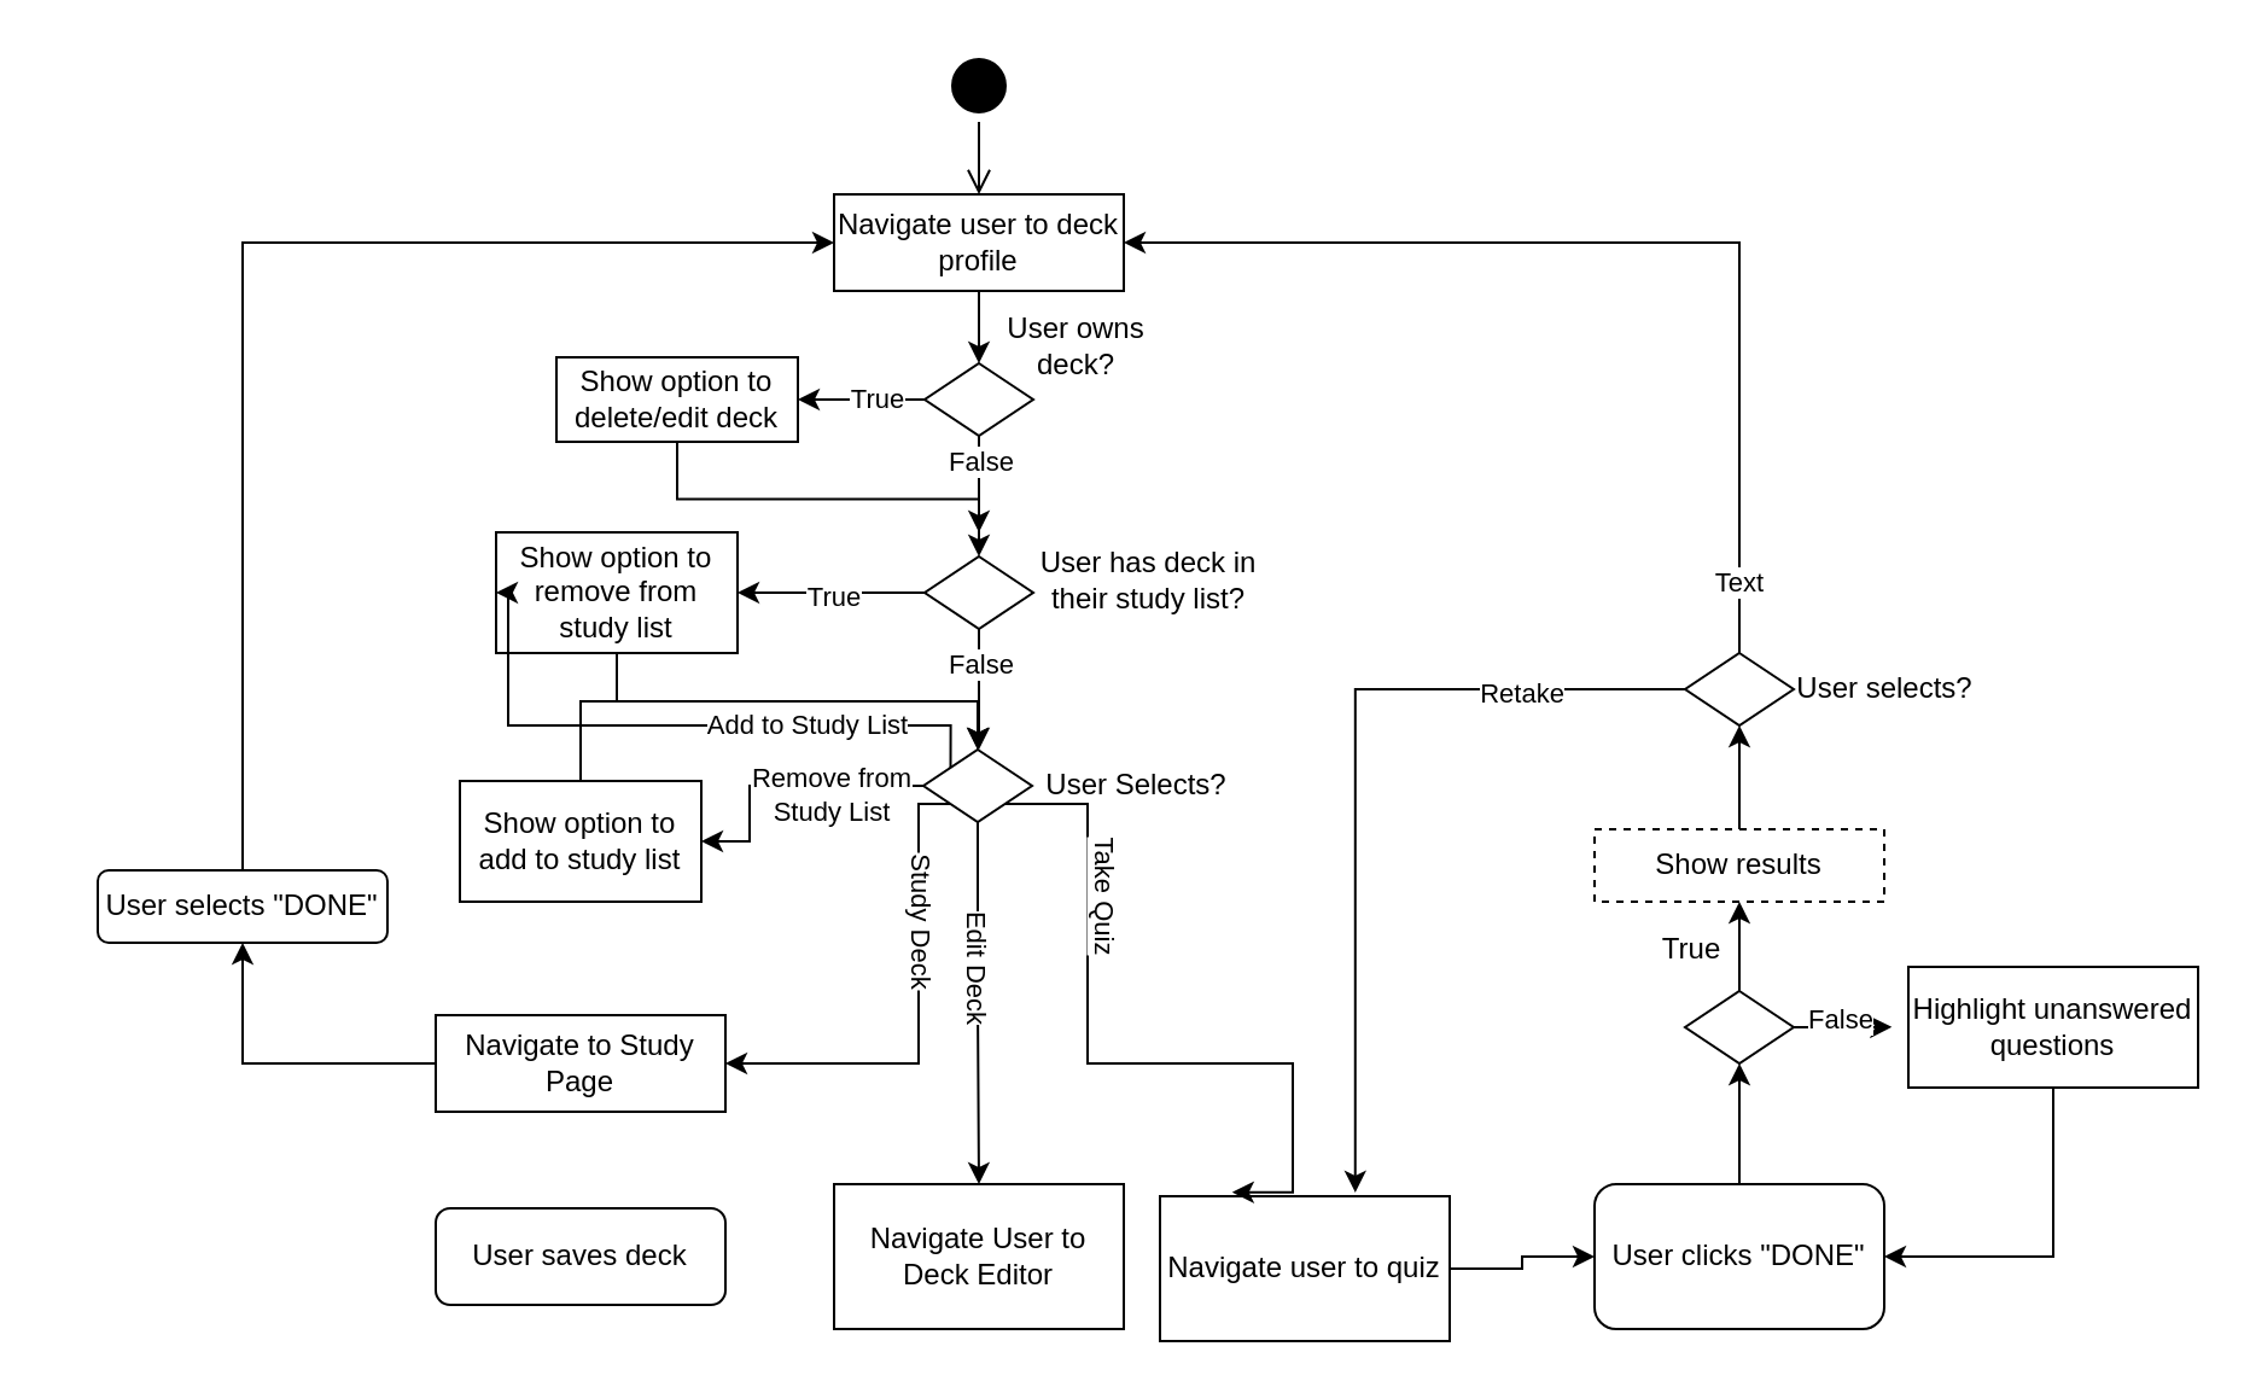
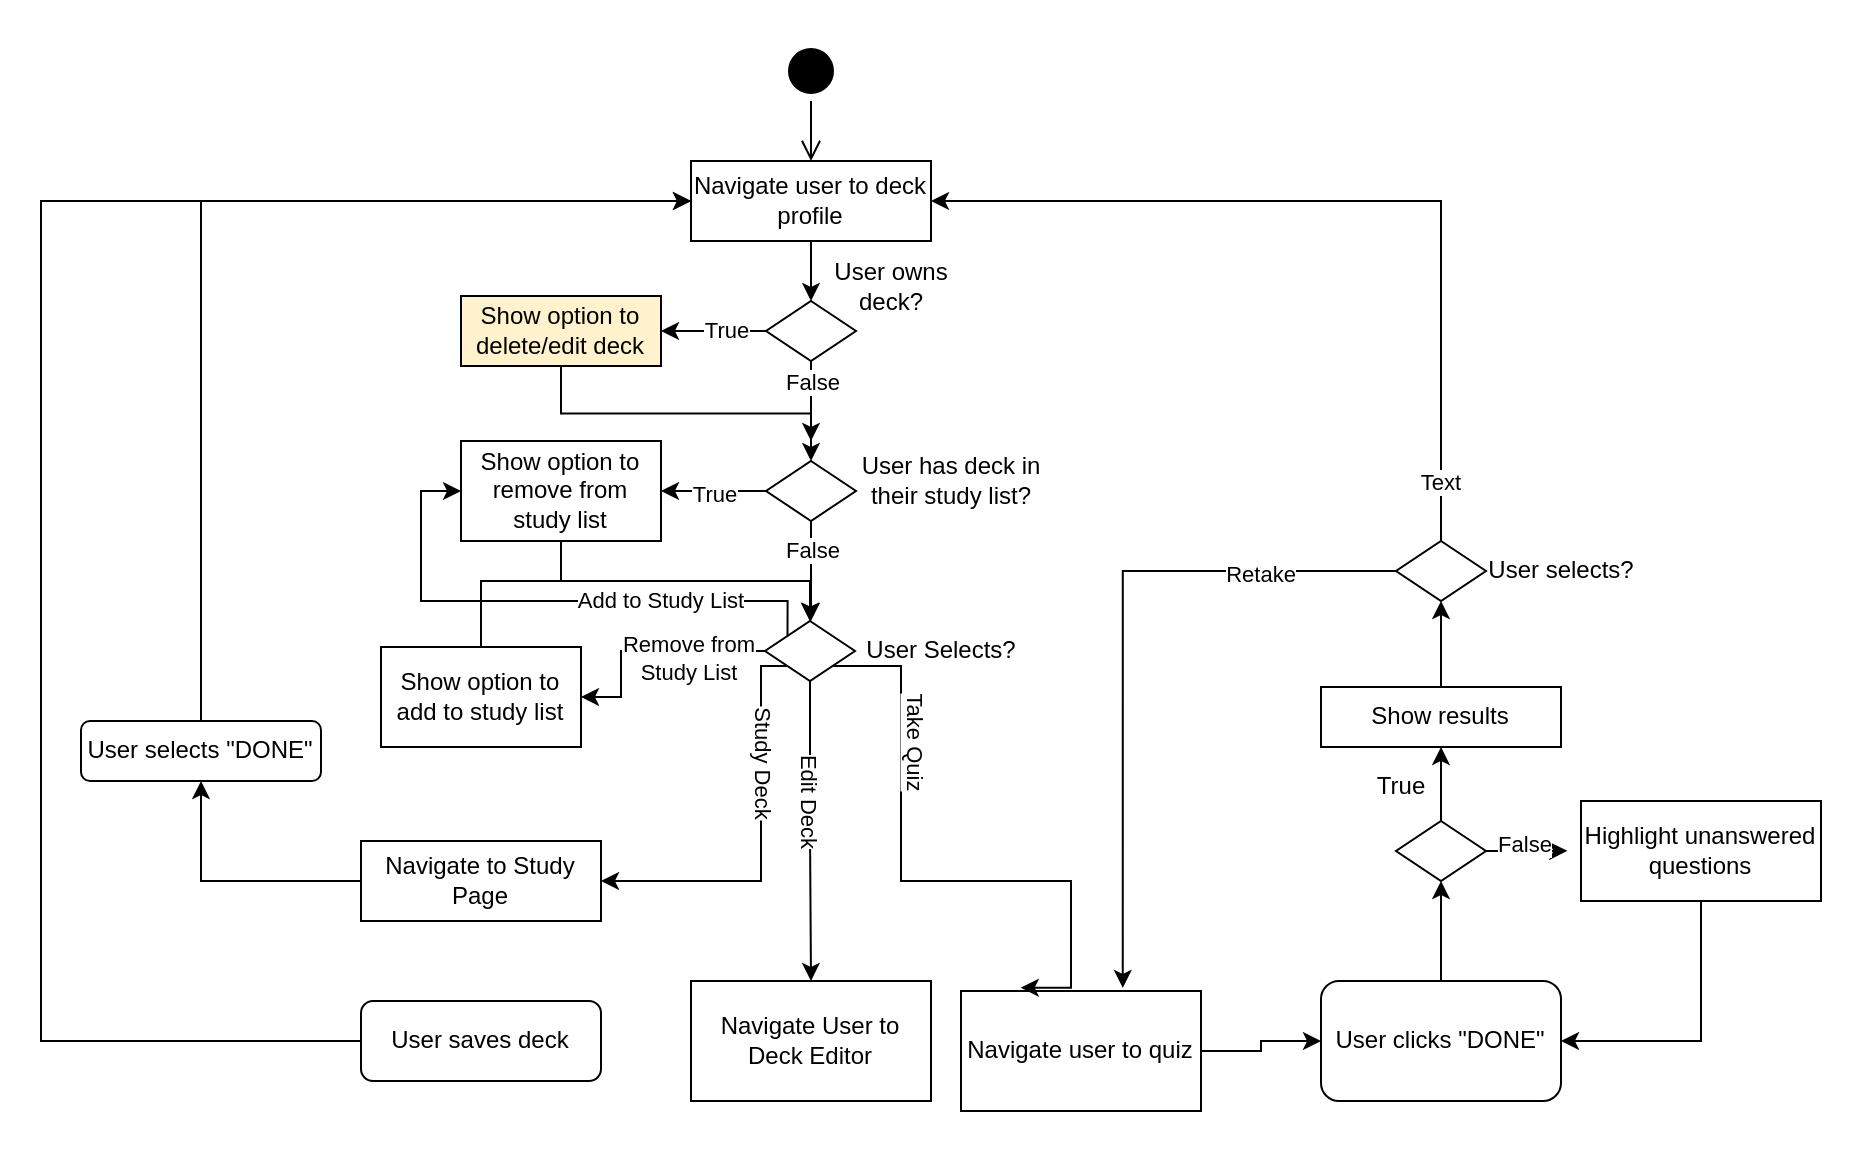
  <mxCell id="0" />
  <mxCell id="1" parent="0" />
  <mxCell id="2" value="" style="ellipse;html=1;shape=startState;fillColor=#000000;strokeColor=#000000;" vertex="1" parent="1"><mxGeometry x="390" y="20" width="30" height="30" as="geometry" /></mxCell>
  <mxCell id="3" value="" style="edgeStyle=orthogonalEdgeStyle;html=1;verticalAlign=bottom;endArrow=open;endSize=8;strokeColor=#000000;rounded=0;" edge="1" source="2" parent="1"><mxGeometry relative="1" as="geometry"><mxPoint x="405" y="80" as="targetPoint" /></mxGeometry></mxCell>
  <mxCell id="4" style="edgeStyle=orthogonalEdgeStyle;rounded=0;orthogonalLoop=1;jettySize=auto;html=1;exitX=0.5;exitY=1;exitDx=0;exitDy=0;" edge="1" parent="1" source="5" target="10"><mxGeometry relative="1" as="geometry" /></mxCell>
  <mxCell id="5" value="Navigate user to deck profile" style="whiteSpace=wrap;html=1;" vertex="1" parent="1"><mxGeometry x="345" y="80" width="120" height="40" as="geometry" /></mxCell>
  <mxCell id="6" style="edgeStyle=orthogonalEdgeStyle;rounded=0;orthogonalLoop=1;jettySize=auto;html=1;exitX=0;exitY=0.5;exitDx=0;exitDy=0;entryX=1;entryY=0.5;entryDx=0;entryDy=0;" edge="1" parent="1" source="10" target="13"><mxGeometry relative="1" as="geometry" /></mxCell>
  <mxCell id="7" value="True" style="edgeLabel;html=1;align=center;verticalAlign=middle;resizable=0;points=[];" vertex="1" connectable="0" parent="6"><mxGeometry x="-0.244" y="-1" relative="1" as="geometry"><mxPoint as="offset" /></mxGeometry></mxCell>
  <mxCell id="8" style="edgeStyle=orthogonalEdgeStyle;rounded=0;orthogonalLoop=1;jettySize=auto;html=1;exitX=0.5;exitY=1;exitDx=0;exitDy=0;" edge="1" parent="1" source="10"><mxGeometry relative="1" as="geometry"><mxPoint x="405" y="220" as="targetPoint" /></mxGeometry></mxCell>
  <mxCell id="9" value="False" style="edgeLabel;html=1;align=center;verticalAlign=middle;resizable=0;points=[];" vertex="1" connectable="0" parent="8"><mxGeometry x="-0.506" relative="1" as="geometry"><mxPoint as="offset" /></mxGeometry></mxCell>
  <mxCell id="10" value="" style="rhombus;whiteSpace=wrap;html=1;" vertex="1" parent="1"><mxGeometry x="382.5" y="150" width="45" height="30" as="geometry" /></mxCell>
  <mxCell id="11" value="User owns&lt;div&gt;deck?&lt;/div&gt;" style="text;html=1;align=center;verticalAlign=middle;resizable=0;points=[];autosize=1;strokeColor=none;fillColor=none;" vertex="1" parent="1"><mxGeometry x="405" y="123" width="80" height="40" as="geometry" /></mxCell>
  <mxCell id="12" style="edgeStyle=orthogonalEdgeStyle;rounded=0;orthogonalLoop=1;jettySize=auto;html=1;exitX=0.5;exitY=1;exitDx=0;exitDy=0;" edge="1" parent="1" source="13" target="18"><mxGeometry relative="1" as="geometry" /></mxCell>
- <mxCell id="13" value="Show option to&lt;div&gt;delete/edit deck&lt;/div&gt;" style="rounded=0;whiteSpace=wrap;html=1;" vertex="1" parent="1"><mxGeometry x="230" y="147.5" width="100" height="35" as="geometry" /></mxCell>
+ <mxCell id="13" value="Show option to&lt;div&gt;delete/edit deck&lt;/div&gt;" style="rounded=0;whiteSpace=wrap;html=1;fillColor=#fff2cc;" vertex="1" parent="1"><mxGeometry x="230" y="147.5" width="100" height="35" as="geometry" /></mxCell>
  <mxCell id="14" style="edgeStyle=orthogonalEdgeStyle;rounded=0;orthogonalLoop=1;jettySize=auto;html=1;exitX=0;exitY=0.5;exitDx=0;exitDy=0;entryX=1;entryY=0.5;entryDx=0;entryDy=0;" edge="1" parent="1" source="18" target="21"><mxGeometry relative="1" as="geometry" /></mxCell>
  <mxCell id="15" value="True" style="edgeLabel;html=1;align=center;verticalAlign=middle;resizable=0;points=[];" vertex="1" connectable="0" parent="14"><mxGeometry x="-0.016" y="1" relative="1" as="geometry"><mxPoint as="offset" /></mxGeometry></mxCell>
  <mxCell id="16" style="edgeStyle=orthogonalEdgeStyle;rounded=0;orthogonalLoop=1;jettySize=auto;html=1;exitX=0.5;exitY=1;exitDx=0;exitDy=0;" edge="1" parent="1" source="18"><mxGeometry relative="1" as="geometry"><mxPoint x="405" y="310" as="targetPoint" /></mxGeometry></mxCell>
  <mxCell id="17" value="False" style="edgeLabel;html=1;align=center;verticalAlign=middle;resizable=0;points=[];" vertex="1" connectable="0" parent="16"><mxGeometry x="-0.446" relative="1" as="geometry"><mxPoint as="offset" /></mxGeometry></mxCell>
  <mxCell id="18" value="" style="rhombus;whiteSpace=wrap;html=1;" vertex="1" parent="1"><mxGeometry x="382.5" y="230" width="45" height="30" as="geometry" /></mxCell>
  <mxCell id="19" value="User has deck in&lt;div&gt;their study list?&lt;/div&gt;" style="text;html=1;align=center;verticalAlign=middle;resizable=0;points=[];autosize=1;strokeColor=none;fillColor=none;" vertex="1" parent="1"><mxGeometry x="420" y="220" width="110" height="40" as="geometry" /></mxCell>
  <mxCell id="20" style="edgeStyle=orthogonalEdgeStyle;rounded=0;orthogonalLoop=1;jettySize=auto;html=1;exitX=0.5;exitY=1;exitDx=0;exitDy=0;entryX=0.5;entryY=0;entryDx=0;entryDy=0;" edge="1" parent="1" source="21" target="30"><mxGeometry relative="1" as="geometry" /></mxCell>
- <mxCell id="21" value="Show option to remove from study list" style="rounded=0;whiteSpace=wrap;html=1;" vertex="1" parent="1"><mxGeometry x="205" y="220" width="100" height="50" as="geometry" /></mxCell>
+ <mxCell id="21" value="Show option to remove from study list" style="rounded=0;whiteSpace=wrap;html=1;" vertex="1" parent="1"><mxGeometry x="230" y="220" width="100" height="50" as="geometry" /></mxCell>
  <mxCell id="22" style="edgeStyle=orthogonalEdgeStyle;rounded=0;orthogonalLoop=1;jettySize=auto;html=1;exitX=0.5;exitY=1;exitDx=0;exitDy=0;" edge="1" parent="1" source="30" target="32"><mxGeometry relative="1" as="geometry" /></mxCell>
  <mxCell id="23" value="Edit Deck" style="edgeLabel;html=1;align=center;verticalAlign=middle;resizable=0;points=[];rotation=90;" vertex="1" connectable="0" parent="22"><mxGeometry x="-0.213" y="-4" relative="1" as="geometry"><mxPoint x="5" y="1" as="offset" /></mxGeometry></mxCell>
  <mxCell id="24" style="edgeStyle=orthogonalEdgeStyle;rounded=0;orthogonalLoop=1;jettySize=auto;html=1;exitX=0;exitY=0;exitDx=0;exitDy=0;entryX=0;entryY=0.5;entryDx=0;entryDy=0;" edge="1" parent="1" source="30" target="21"><mxGeometry relative="1" as="geometry"><Array as="points"><mxPoint x="393" y="300" /><mxPoint x="210" y="300" /><mxPoint x="210" y="245" /></Array></mxGeometry></mxCell>
  <mxCell id="25" value="Add to Study List" style="edgeLabel;html=1;align=center;verticalAlign=middle;resizable=0;points=[];" vertex="1" connectable="0" parent="24"><mxGeometry x="-0.412" y="-1" relative="1" as="geometry"><mxPoint as="offset" /></mxGeometry></mxCell>
  <mxCell id="26" style="edgeStyle=orthogonalEdgeStyle;rounded=0;orthogonalLoop=1;jettySize=auto;html=1;exitX=0;exitY=0.5;exitDx=0;exitDy=0;entryX=1;entryY=0.5;entryDx=0;entryDy=0;" edge="1" parent="1" source="30" target="34"><mxGeometry relative="1" as="geometry"><Array as="points"><mxPoint x="310" y="325" /><mxPoint x="310" y="348" /></Array></mxGeometry></mxCell>
  <mxCell id="27" value="Remove from&lt;div&gt;Study List&lt;/div&gt;" style="edgeLabel;html=1;align=center;verticalAlign=middle;resizable=0;points=[];" vertex="1" connectable="0" parent="26"><mxGeometry x="-0.316" y="3" relative="1" as="geometry"><mxPoint as="offset" /></mxGeometry></mxCell>
  <mxCell id="28" style="edgeStyle=orthogonalEdgeStyle;rounded=0;orthogonalLoop=1;jettySize=auto;html=1;exitX=0;exitY=1;exitDx=0;exitDy=0;entryX=1;entryY=0.5;entryDx=0;entryDy=0;" edge="1" parent="1" source="30" target="36"><mxGeometry relative="1" as="geometry"><Array as="points"><mxPoint x="380" y="333" /><mxPoint x="380" y="440" /></Array></mxGeometry></mxCell>
  <mxCell id="29" value="Study Deck" style="edgeLabel;html=1;align=center;verticalAlign=middle;resizable=0;points=[];rotation=90;" vertex="1" connectable="0" parent="28"><mxGeometry x="-0.554" y="-1" relative="1" as="geometry"><mxPoint x="3" y="16" as="offset" /></mxGeometry></mxCell>
  <mxCell id="30" value="" style="rhombus;whiteSpace=wrap;html=1;" vertex="1" parent="1"><mxGeometry x="382" y="310" width="45" height="30" as="geometry" /></mxCell>
  <mxCell id="31" value="User Selects?" style="text;html=1;align=center;verticalAlign=middle;resizable=0;points=[];autosize=1;strokeColor=none;fillColor=none;" vertex="1" parent="1"><mxGeometry x="420" y="310" width="100" height="30" as="geometry" /></mxCell>
  <mxCell id="32" value="Navigate User to Deck Editor" style="rounded=0;whiteSpace=wrap;html=1;" vertex="1" parent="1"><mxGeometry x="345" y="490" width="120" height="60" as="geometry" /></mxCell>
  <mxCell id="33" style="edgeStyle=orthogonalEdgeStyle;rounded=0;orthogonalLoop=1;jettySize=auto;html=1;exitX=0.5;exitY=0;exitDx=0;exitDy=0;entryX=0.5;entryY=0;entryDx=0;entryDy=0;" edge="1" parent="1" source="34" target="30"><mxGeometry relative="1" as="geometry" /></mxCell>
  <mxCell id="34" value="Show option to add to study list" style="rounded=0;whiteSpace=wrap;html=1;" vertex="1" parent="1"><mxGeometry x="190" y="323" width="100" height="50" as="geometry" /></mxCell>
  <mxCell id="35" style="edgeStyle=orthogonalEdgeStyle;rounded=0;orthogonalLoop=1;jettySize=auto;html=1;exitX=0;exitY=0.5;exitDx=0;exitDy=0;entryX=0.5;entryY=1;entryDx=0;entryDy=0;" edge="1" parent="1" source="36" target="38"><mxGeometry relative="1" as="geometry" /></mxCell>
  <mxCell id="36" value="Navigate to Study Page" style="rounded=0;whiteSpace=wrap;html=1;" vertex="1" parent="1"><mxGeometry x="180" y="420" width="120" height="40" as="geometry" /></mxCell>
  <mxCell id="37" style="edgeStyle=orthogonalEdgeStyle;rounded=0;orthogonalLoop=1;jettySize=auto;html=1;exitX=0.5;exitY=0;exitDx=0;exitDy=0;entryX=0;entryY=0.5;entryDx=0;entryDy=0;" edge="1" parent="1" source="38" target="5"><mxGeometry relative="1" as="geometry" /></mxCell>
  <mxCell id="38" value="User selects &quot;DONE&quot;" style="rounded=1;whiteSpace=wrap;html=1;" vertex="1" parent="1"><mxGeometry x="40" y="360" width="120" height="30" as="geometry" /></mxCell>
+ <mxCell id="39" style="edgeStyle=orthogonalEdgeStyle;rounded=0;orthogonalLoop=1;jettySize=auto;html=1;exitX=0;exitY=0.5;exitDx=0;exitDy=0;entryX=0;entryY=0.5;entryDx=0;entryDy=0;" edge="1" parent="1" source="40" target="5"><mxGeometry relative="1" as="geometry"><Array as="points"><mxPoint x="20" y="520" /><mxPoint x="20" y="100" /></Array></mxGeometry></mxCell>
  <mxCell id="40" value="User saves deck" style="rounded=1;whiteSpace=wrap;html=1;" vertex="1" parent="1"><mxGeometry x="180" y="500" width="120" height="40" as="geometry" /></mxCell>
  <mxCell id="41" style="edgeStyle=orthogonalEdgeStyle;rounded=0;orthogonalLoop=1;jettySize=auto;html=1;exitX=1;exitY=0.5;exitDx=0;exitDy=0;entryX=0;entryY=0.5;entryDx=0;entryDy=0;" edge="1" parent="1" source="42" target="46"><mxGeometry relative="1" as="geometry" /></mxCell>
  <mxCell id="42" value="Navigate user to quiz" style="rounded=0;whiteSpace=wrap;html=1;" vertex="1" parent="1"><mxGeometry x="480" y="495" width="120" height="60" as="geometry" /></mxCell>
  <mxCell id="43" style="edgeStyle=orthogonalEdgeStyle;rounded=0;orthogonalLoop=1;jettySize=auto;html=1;exitX=1;exitY=1;exitDx=0;exitDy=0;entryX=0.249;entryY=-0.027;entryDx=0;entryDy=0;entryPerimeter=0;" edge="1" parent="1" source="30" target="42"><mxGeometry relative="1" as="geometry"><Array as="points"><mxPoint x="450" y="332" /><mxPoint x="450" y="440" /><mxPoint x="535" y="440" /></Array></mxGeometry></mxCell>
  <mxCell id="44" value="Take Quiz" style="edgeLabel;html=1;align=center;verticalAlign=middle;resizable=0;points=[];rotation=90;" vertex="1" connectable="0" parent="43"><mxGeometry x="-0.801" y="-5" relative="1" as="geometry"><mxPoint x="12" y="33" as="offset" /></mxGeometry></mxCell>
  <mxCell id="45" style="edgeStyle=orthogonalEdgeStyle;rounded=0;orthogonalLoop=1;jettySize=auto;html=1;exitX=0.5;exitY=0;exitDx=0;exitDy=0;entryX=0.5;entryY=1;entryDx=0;entryDy=0;" edge="1" parent="1" source="46" target="48"><mxGeometry relative="1" as="geometry" /></mxCell>
  <mxCell id="46" value="User clicks &quot;DONE&quot;" style="rounded=1;whiteSpace=wrap;html=1;" vertex="1" parent="1"><mxGeometry x="660" y="490" width="120" height="60" as="geometry" /></mxCell>
  <mxCell id="47" style="edgeStyle=orthogonalEdgeStyle;rounded=0;orthogonalLoop=1;jettySize=auto;html=1;exitX=0.5;exitY=0;exitDx=0;exitDy=0;" edge="1" parent="1" source="48" target="50"><mxGeometry relative="1" as="geometry"><mxPoint x="720.19" y="370" as="targetPoint" /></mxGeometry></mxCell>
  <mxCell id="48" value="" style="rhombus;whiteSpace=wrap;html=1;" vertex="1" parent="1"><mxGeometry x="697.5" y="410" width="45" height="30" as="geometry" /></mxCell>
  <mxCell id="49" style="edgeStyle=orthogonalEdgeStyle;rounded=0;orthogonalLoop=1;jettySize=auto;html=1;exitX=0.5;exitY=0;exitDx=0;exitDy=0;entryX=0.5;entryY=1;entryDx=0;entryDy=0;" edge="1" parent="1" source="50" target="58"><mxGeometry relative="1" as="geometry" /></mxCell>
- <mxCell id="50" value="Show results" style="rounded=0;whiteSpace=wrap;html=1;dashed=1;" vertex="1" parent="1"><mxGeometry x="660" y="343" width="120" height="30" as="geometry" /></mxCell>
+ <mxCell id="50" value="Show results" style="rounded=0;whiteSpace=wrap;html=1;" vertex="1" parent="1"><mxGeometry x="660" y="343" width="120" height="30" as="geometry" /></mxCell>
  <mxCell id="51" value="True" style="text;html=1;align=center;verticalAlign=middle;resizable=0;points=[];autosize=1;strokeColor=none;fillColor=none;" vertex="1" parent="1"><mxGeometry x="675" y="378" width="50" height="30" as="geometry" /></mxCell>
  <mxCell id="52" style="edgeStyle=orthogonalEdgeStyle;rounded=0;orthogonalLoop=1;jettySize=auto;html=1;exitX=0.5;exitY=1;exitDx=0;exitDy=0;entryX=1;entryY=0.5;entryDx=0;entryDy=0;" edge="1" parent="1" source="53" target="46"><mxGeometry relative="1" as="geometry" /></mxCell>
  <mxCell id="53" value="Highlight unanswered questions" style="rounded=0;whiteSpace=wrap;html=1;" vertex="1" parent="1"><mxGeometry x="790" y="400" width="120" height="50" as="geometry" /></mxCell>
  <mxCell id="54" style="edgeStyle=orthogonalEdgeStyle;rounded=0;orthogonalLoop=1;jettySize=auto;html=1;exitX=1;exitY=0.5;exitDx=0;exitDy=0;entryX=-0.057;entryY=0.498;entryDx=0;entryDy=0;entryPerimeter=0;" edge="1" parent="1" source="48" target="53"><mxGeometry relative="1" as="geometry" /></mxCell>
  <mxCell id="55" value="False" style="edgeLabel;html=1;align=center;verticalAlign=middle;resizable=0;points=[];" vertex="1" connectable="0" parent="54"><mxGeometry x="-0.413" y="-4" relative="1" as="geometry"><mxPoint x="7" y="-8" as="offset" /></mxGeometry></mxCell>
  <mxCell id="56" style="edgeStyle=orthogonalEdgeStyle;rounded=0;orthogonalLoop=1;jettySize=auto;html=1;exitX=0.5;exitY=0;exitDx=0;exitDy=0;entryX=1;entryY=0.5;entryDx=0;entryDy=0;" edge="1" parent="1" source="58" target="5"><mxGeometry relative="1" as="geometry" /></mxCell>
  <mxCell id="57" value="Text" style="edgeLabel;html=1;align=center;verticalAlign=middle;resizable=0;points=[];" vertex="1" connectable="0" parent="56"><mxGeometry x="-0.86" y="1" relative="1" as="geometry"><mxPoint as="offset" /></mxGeometry></mxCell>
  <mxCell id="58" value="" style="rhombus;whiteSpace=wrap;html=1;" vertex="1" parent="1"><mxGeometry x="697.5" y="270" width="45" height="30" as="geometry" /></mxCell>
  <mxCell id="59" value="User selects?" style="text;html=1;align=center;verticalAlign=middle;resizable=0;points=[];autosize=1;strokeColor=none;fillColor=none;" vertex="1" parent="1"><mxGeometry x="730" y="270" width="100" height="30" as="geometry" /></mxCell>
  <mxCell id="60" style="edgeStyle=orthogonalEdgeStyle;rounded=0;orthogonalLoop=1;jettySize=auto;html=1;exitX=0;exitY=0.5;exitDx=0;exitDy=0;entryX=0.674;entryY=-0.026;entryDx=0;entryDy=0;entryPerimeter=0;" edge="1" parent="1" source="58" target="42"><mxGeometry relative="1" as="geometry" /></mxCell>
  <mxCell id="61" value="Retake" style="edgeLabel;html=1;align=center;verticalAlign=middle;resizable=0;points=[];" vertex="1" connectable="0" parent="60"><mxGeometry x="-0.606" y="1" relative="1" as="geometry"><mxPoint as="offset" /></mxGeometry></mxCell>
